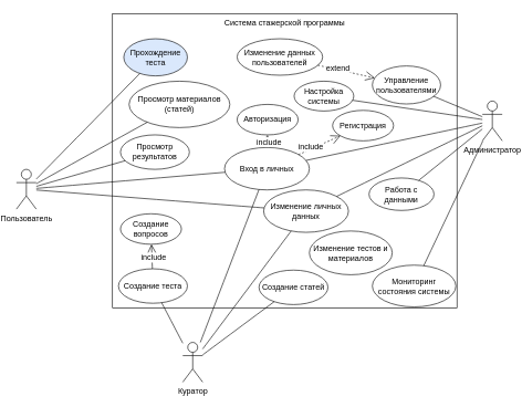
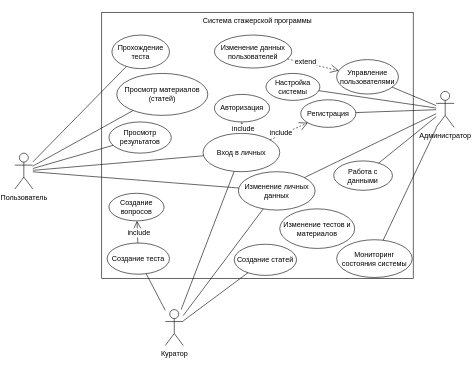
  <mxCell id="0" />
  <mxCell id="1" parent="0" />
  <mxCell id="2" value="Пользователь" style="shape=umlActor;verticalLabelPosition=bottom;verticalAlign=top;html=1;" parent="1" vertex="1"><mxGeometry x="20" y="255" width="30" height="60" as="geometry" /></mxCell>
  <mxCell id="3" value="Администратор" style="shape=umlActor;verticalLabelPosition=bottom;verticalAlign=top;html=1;" parent="1" vertex="1"><mxGeometry x="723" y="152" width="30" height="60" as="geometry" /></mxCell>
  <mxCell id="4" value="Система стажерской программы" style="html=1;whiteSpace=wrap;verticalAlign=top;" parent="1" vertex="1"><mxGeometry x="165" y="20" width="519.66" height="444" as="geometry" /></mxCell>
  <mxCell id="5" value="Вход в личных" style="ellipse;whiteSpace=wrap;html=1;" parent="1" vertex="1"><mxGeometry x="334" y="222" width="128" height="64" as="geometry" /></mxCell>
- <mxCell id="6" value="Прохождение теста" style="ellipse;whiteSpace=wrap;html=1;fillColor=#dae8fc;" parent="1" vertex="1"><mxGeometry x="182" y="58" width="96" height="56" as="geometry" /></mxCell>
+ <mxCell id="6" value="Прохождение теста" style="ellipse;whiteSpace=wrap;html=1;" parent="1" vertex="1"><mxGeometry x="182" y="58" width="96" height="56" as="geometry" /></mxCell>
  <mxCell id="7" value="Просмотр материалов (статей)" style="ellipse;whiteSpace=wrap;html=1;" parent="1" vertex="1"><mxGeometry x="190" y="122" width="152" height="70" as="geometry" /></mxCell>
  <mxCell id="8" value="Просмотр результатов" style="ellipse;whiteSpace=wrap;html=1;" parent="1" vertex="1"><mxGeometry x="177" y="203" width="104" height="52" as="geometry" /></mxCell>
  <mxCell id="9" value="Управление пользователями" style="ellipse;whiteSpace=wrap;html=1;" parent="1" vertex="1"><mxGeometry x="557" y="99" width="103" height="57.39" as="geometry" /></mxCell>
  <mxCell id="10" value="Настройка системы" style="ellipse;whiteSpace=wrap;html=1;" parent="1" vertex="1"><mxGeometry x="439" y="122" width="90" height="45" as="geometry" /></mxCell>
  <mxCell id="11" value="Работа с данными" style="ellipse;whiteSpace=wrap;html=1;" parent="1" vertex="1"><mxGeometry x="552" y="268" width="98" height="49" as="geometry" /></mxCell>
  <mxCell id="12" value="Мониторинг состояния системы" style="ellipse;whiteSpace=wrap;html=1;" parent="1" vertex="1"><mxGeometry x="557" y="399.5" width="126" height="63" as="geometry" /></mxCell>
- <mxCell id="13" style="edgeStyle=none;curved=1;rounded=0;orthogonalLoop=1;jettySize=auto;html=1;fontSize=12;startSize=8;endSize=8;endArrow=none;startFill=0;" parent="1" source="3" target="5" edge="1"><mxGeometry relative="1" as="geometry" /></mxCell>
+ <mxCell id="13" style="edgeStyle=none;curved=1;rounded=0;orthogonalLoop=1;jettySize=auto;html=1;fontSize=12;startSize=8;endSize=8;endArrow=none;startFill=0;" parent="1" source="3" target="22" edge="1"><mxGeometry relative="1" as="geometry" /></mxCell>
  <mxCell id="14" style="edgeStyle=none;shape=connector;curved=1;rounded=0;orthogonalLoop=1;jettySize=auto;html=1;strokeColor=default;align=center;verticalAlign=middle;fontFamily=Helvetica;fontSize=12;fontColor=default;labelBackgroundColor=default;startFill=0;startSize=8;endArrow=none;endSize=8;" parent="1" source="2" target="5" edge="1"><mxGeometry relative="1" as="geometry" /></mxCell>
  <mxCell id="15" style="edgeStyle=none;shape=connector;curved=1;rounded=0;orthogonalLoop=1;jettySize=auto;html=1;strokeColor=default;align=center;verticalAlign=middle;fontFamily=Helvetica;fontSize=12;fontColor=default;labelBackgroundColor=default;startFill=0;startSize=8;endArrow=none;endSize=8;" parent="1" source="2" target="8" edge="1"><mxGeometry relative="1" as="geometry" /></mxCell>
  <mxCell id="16" style="edgeStyle=none;shape=connector;curved=1;rounded=0;orthogonalLoop=1;jettySize=auto;html=1;strokeColor=default;align=center;verticalAlign=middle;fontFamily=Helvetica;fontSize=12;fontColor=default;labelBackgroundColor=default;startFill=0;startSize=8;endArrow=none;endSize=8;" parent="1" source="2" target="7" edge="1"><mxGeometry relative="1" as="geometry" /></mxCell>
  <mxCell id="17" style="edgeStyle=none;shape=connector;curved=1;rounded=0;orthogonalLoop=1;jettySize=auto;html=1;strokeColor=default;align=center;verticalAlign=middle;fontFamily=Helvetica;fontSize=12;fontColor=default;labelBackgroundColor=default;startFill=0;startSize=8;endArrow=none;endSize=8;" parent="1" source="2" target="6" edge="1"><mxGeometry relative="1" as="geometry" /></mxCell>
  <mxCell id="18" style="edgeStyle=none;shape=connector;curved=1;rounded=0;orthogonalLoop=1;jettySize=auto;html=1;strokeColor=default;align=center;verticalAlign=middle;fontFamily=Helvetica;fontSize=12;fontColor=default;labelBackgroundColor=default;startFill=0;startSize=8;endArrow=none;endSize=8;" parent="1" source="3" target="9" edge="1"><mxGeometry relative="1" as="geometry" /></mxCell>
  <mxCell id="19" style="edgeStyle=none;shape=connector;curved=1;rounded=0;orthogonalLoop=1;jettySize=auto;html=1;strokeColor=default;align=center;verticalAlign=middle;fontFamily=Helvetica;fontSize=12;fontColor=default;labelBackgroundColor=default;startFill=0;startSize=8;endArrow=none;endSize=8;" parent="1" source="3" target="10" edge="1"><mxGeometry relative="1" as="geometry" /></mxCell>
  <mxCell id="20" style="edgeStyle=none;shape=connector;curved=1;rounded=0;orthogonalLoop=1;jettySize=auto;html=1;strokeColor=default;align=center;verticalAlign=middle;fontFamily=Helvetica;fontSize=12;fontColor=default;labelBackgroundColor=default;startFill=0;startSize=8;endArrow=none;endSize=8;" parent="1" source="3" target="12" edge="1"><mxGeometry relative="1" as="geometry" /></mxCell>
  <mxCell id="21" style="edgeStyle=none;shape=connector;curved=1;rounded=0;orthogonalLoop=1;jettySize=auto;html=1;strokeColor=default;align=center;verticalAlign=middle;fontFamily=Helvetica;fontSize=12;fontColor=default;labelBackgroundColor=default;startFill=0;startSize=8;endArrow=none;endSize=8;" parent="1" source="3" target="11" edge="1"><mxGeometry relative="1" as="geometry" /></mxCell>
  <mxCell id="22" value="Регистрация" style="ellipse;whiteSpace=wrap;html=1;" parent="1" vertex="1"><mxGeometry x="497" y="166" width="92" height="46" as="geometry" /></mxCell>
  <mxCell id="23" value="Авторизация" style="ellipse;whiteSpace=wrap;html=1;" parent="1" vertex="1"><mxGeometry x="353" y="157" width="92" height="46" as="geometry" /></mxCell>
  <mxCell id="24" value="" style="endArrow=open;endSize=12;dashed=1;html=1;rounded=0;strokeColor=default;align=center;verticalAlign=middle;fontFamily=Helvetica;fontSize=12;fontColor=default;labelBackgroundColor=default;edgeStyle=none;curved=1;" parent="1" source="5" target="23" edge="1"><mxGeometry width="160" relative="1" as="geometry"><mxPoint x="363" y="242" as="sourcePoint" /><mxPoint x="523" y="242" as="targetPoint" /></mxGeometry></mxCell>
  <mxCell id="25" value="include" style="edgeLabel;html=1;align=center;verticalAlign=middle;resizable=0;points=[];fontSize=12;fontFamily=Helvetica;fontColor=default;labelBackgroundColor=default;" parent="24" vertex="1" connectable="0"><mxGeometry x="-0.097" y="-2" relative="1" as="geometry"><mxPoint as="offset" /></mxGeometry></mxCell>
  <mxCell id="26" value="" style="endArrow=open;endSize=12;dashed=1;html=1;rounded=0;strokeColor=default;align=center;verticalAlign=middle;fontFamily=Helvetica;fontSize=12;fontColor=default;labelBackgroundColor=default;edgeStyle=none;curved=1;" parent="1" source="5" target="22" edge="1"><mxGeometry width="160" relative="1" as="geometry"><mxPoint x="408" y="302" as="sourcePoint" /><mxPoint x="385" y="244" as="targetPoint" /></mxGeometry></mxCell>
  <mxCell id="27" value="include" style="edgeLabel;html=1;align=center;verticalAlign=middle;resizable=0;points=[];fontSize=12;fontFamily=Helvetica;fontColor=default;labelBackgroundColor=default;" parent="26" vertex="1" connectable="0"><mxGeometry x="-0.48" y="-2" relative="1" as="geometry"><mxPoint y="-7" as="offset" /></mxGeometry></mxCell>
  <mxCell id="28" value="Изменение тестов и материалов" style="ellipse;whiteSpace=wrap;html=1;" parent="1" vertex="1"><mxGeometry x="462" y="348" width="125" height="66" as="geometry" /></mxCell>
  <mxCell id="29" value="Изменение данных пользователей" style="ellipse;whiteSpace=wrap;html=1;" parent="1" vertex="1"><mxGeometry x="353" y="58" width="129" height="55.01" as="geometry" /></mxCell>
  <mxCell id="30" value="" style="endArrow=open;endSize=12;dashed=1;html=1;rounded=0;strokeColor=default;align=center;verticalAlign=middle;fontFamily=Helvetica;fontSize=12;fontColor=default;labelBackgroundColor=default;edgeStyle=none;curved=1;" parent="1" source="29" target="9" edge="1"><mxGeometry width="160" relative="1" as="geometry"><mxPoint x="502" y="353" as="sourcePoint" /><mxPoint x="575" y="319" as="targetPoint" /></mxGeometry></mxCell>
  <mxCell id="31" value="extend" style="edgeLabel;html=1;align=center;verticalAlign=middle;resizable=0;points=[];fontSize=12;fontFamily=Helvetica;fontColor=default;labelBackgroundColor=default;" parent="30" vertex="1" connectable="0"><mxGeometry x="-0.317" y="2" relative="1" as="geometry"><mxPoint as="offset" /></mxGeometry></mxCell>
  <mxCell id="32" value="Куратор&lt;div&gt;&lt;br&gt;&lt;/div&gt;" style="shape=umlActor;verticalLabelPosition=bottom;verticalAlign=top;html=1;" vertex="1" parent="1"><mxGeometry x="271" y="516" width="30" height="60" as="geometry" /></mxCell>
  <mxCell id="33" style="edgeStyle=none;shape=connector;curved=1;rounded=0;orthogonalLoop=1;jettySize=auto;html=1;strokeColor=default;align=center;verticalAlign=middle;fontFamily=Helvetica;fontSize=12;fontColor=default;labelBackgroundColor=default;startFill=0;startSize=8;endArrow=none;endSize=8;" edge="1" parent="1" source="32" target="5"><mxGeometry relative="1" as="geometry"><mxPoint x="311" y="534" as="sourcePoint" /><mxPoint x="606" y="565" as="targetPoint" /></mxGeometry></mxCell>
  <mxCell id="34" value="Создание теста" style="ellipse;whiteSpace=wrap;html=1;" vertex="1" parent="1"><mxGeometry x="174" y="405" width="104" height="52" as="geometry" /></mxCell>
  <mxCell id="35" value="Создание вопросов" style="ellipse;whiteSpace=wrap;html=1;" vertex="1" parent="1"><mxGeometry x="177" y="322" width="92" height="46" as="geometry" /></mxCell>
  <mxCell id="36" value="" style="endArrow=open;endSize=12;dashed=0;html=1;rounded=0;strokeColor=default;align=center;verticalAlign=middle;fontFamily=Helvetica;fontSize=12;fontColor=default;labelBackgroundColor=default;edgeStyle=none;curved=1;" edge="1" parent="1" source="34" target="35"><mxGeometry width="160" relative="1" as="geometry"><mxPoint x="290" y="413" as="sourcePoint" /><mxPoint x="266" y="363" as="targetPoint" /></mxGeometry></mxCell>
  <mxCell id="37" value="include" style="edgeLabel;html=1;align=center;verticalAlign=middle;resizable=0;points=[];fontSize=12;fontFamily=Helvetica;fontColor=default;labelBackgroundColor=default;" vertex="1" connectable="0" parent="36"><mxGeometry x="-0.097" y="-2" relative="1" as="geometry"><mxPoint as="offset" /></mxGeometry></mxCell>
  <mxCell id="38" style="edgeStyle=none;shape=connector;curved=1;rounded=0;orthogonalLoop=1;jettySize=auto;html=1;strokeColor=default;align=center;verticalAlign=middle;fontFamily=Helvetica;fontSize=12;fontColor=default;labelBackgroundColor=default;startFill=0;startSize=8;endArrow=none;endSize=8;" edge="1" parent="1" source="32" target="34"><mxGeometry relative="1" as="geometry"><mxPoint x="383" y="695" as="sourcePoint" /><mxPoint x="473" y="532" as="targetPoint" /></mxGeometry></mxCell>
  <mxCell id="39" value="Создание статей" style="ellipse;whiteSpace=wrap;html=1;" vertex="1" parent="1"><mxGeometry x="386" y="407" width="104" height="52" as="geometry" /></mxCell>
  <mxCell id="40" style="edgeStyle=none;shape=connector;curved=1;rounded=0;orthogonalLoop=1;jettySize=auto;html=1;strokeColor=default;align=center;verticalAlign=middle;fontFamily=Helvetica;fontSize=12;fontColor=default;labelBackgroundColor=default;startFill=0;startSize=8;endArrow=none;endSize=8;" edge="1" parent="1" source="32" target="39"><mxGeometry relative="1" as="geometry"><mxPoint x="402" y="698" as="sourcePoint" /><mxPoint x="492" y="535" as="targetPoint" /></mxGeometry></mxCell>
  <mxCell id="41" value="Изменение личных данных" style="ellipse;whiteSpace=wrap;html=1;" vertex="1" parent="1"><mxGeometry x="393" y="286" width="128" height="64" as="geometry" /></mxCell>
  <mxCell id="42" style="edgeStyle=none;shape=connector;curved=1;rounded=0;orthogonalLoop=1;jettySize=auto;html=1;strokeColor=default;align=center;verticalAlign=middle;fontFamily=Helvetica;fontSize=12;fontColor=default;labelBackgroundColor=default;startFill=0;startSize=8;endArrow=none;endSize=8;" edge="1" parent="1" source="32" target="41"><mxGeometry relative="1" as="geometry"><mxPoint x="426" y="650" as="sourcePoint" /><mxPoint x="534" y="570" as="targetPoint" /></mxGeometry></mxCell>
  <mxCell id="43" style="edgeStyle=none;shape=connector;curved=1;rounded=0;orthogonalLoop=1;jettySize=auto;html=1;strokeColor=default;align=center;verticalAlign=middle;fontFamily=Helvetica;fontSize=12;fontColor=default;labelBackgroundColor=default;startFill=0;startSize=8;endArrow=none;endSize=8;" edge="1" parent="1" source="41" target="2"><mxGeometry relative="1" as="geometry"><mxPoint x="416" y="635" as="sourcePoint" /><mxPoint x="524" y="555" as="targetPoint" /></mxGeometry></mxCell>
  <mxCell id="44" style="edgeStyle=none;shape=connector;curved=1;rounded=0;orthogonalLoop=1;jettySize=auto;html=1;strokeColor=default;align=center;verticalAlign=middle;fontFamily=Helvetica;fontSize=12;fontColor=default;labelBackgroundColor=default;startFill=0;startSize=8;endArrow=none;endSize=8;" edge="1" parent="1" source="41" target="3"><mxGeometry relative="1" as="geometry"><mxPoint x="798" y="429" as="sourcePoint" /><mxPoint x="906" y="349" as="targetPoint" /></mxGeometry></mxCell>
